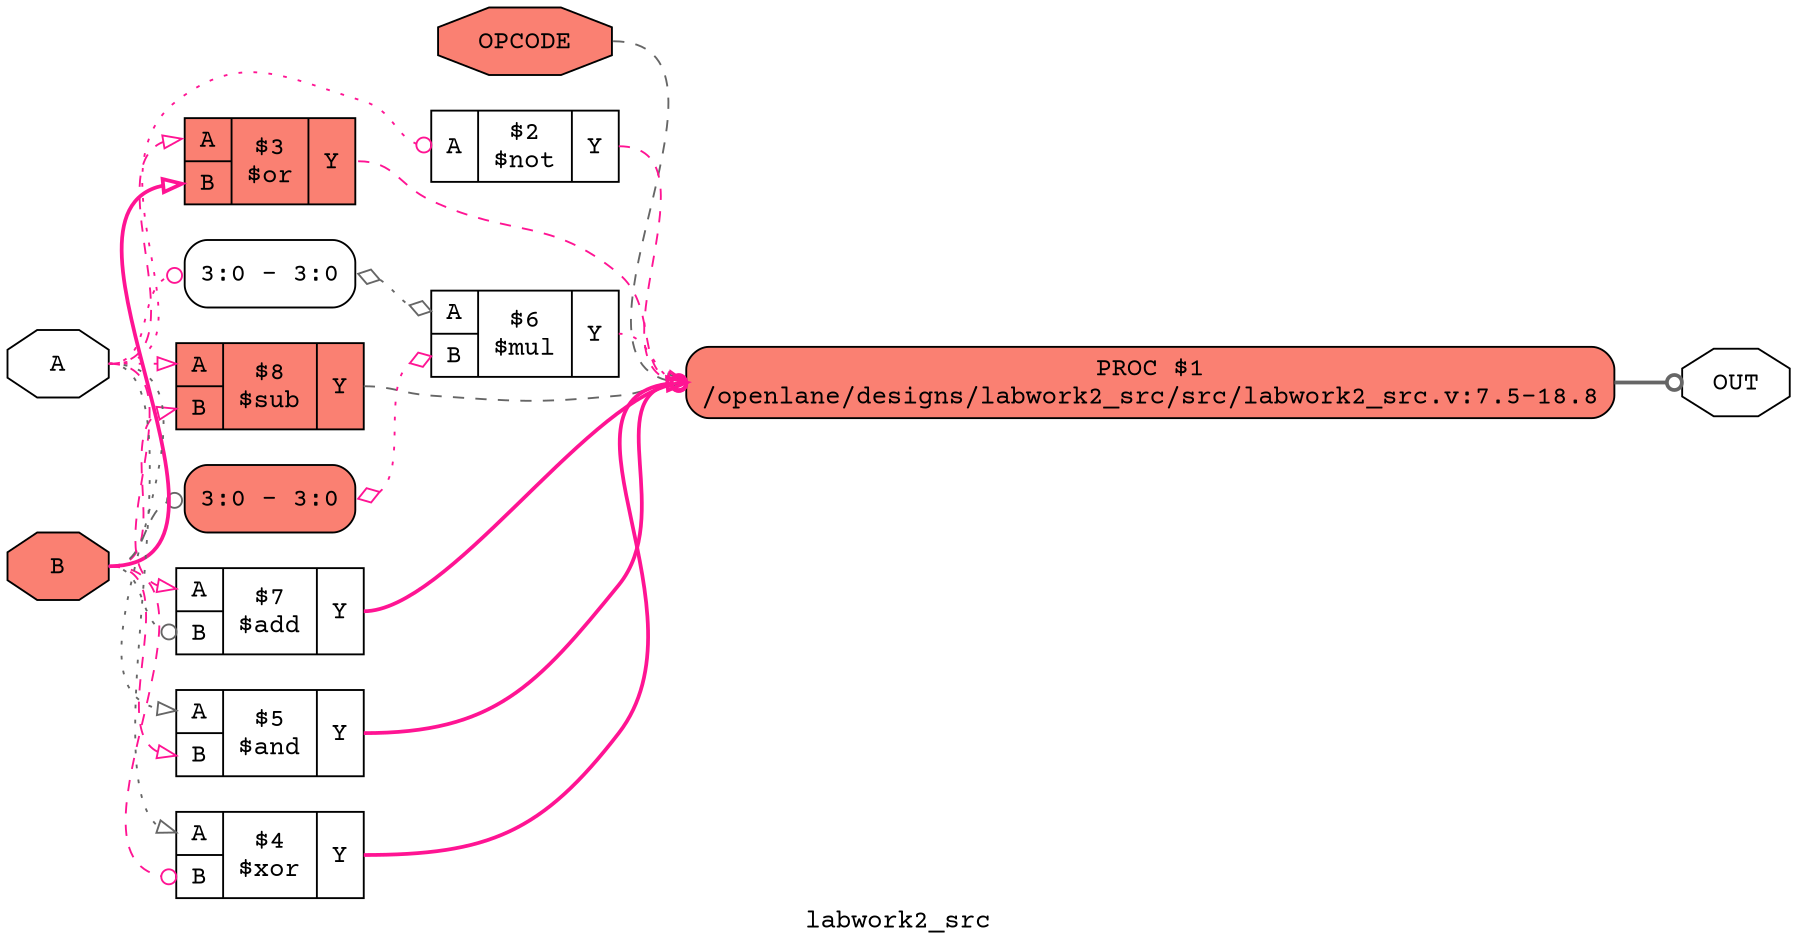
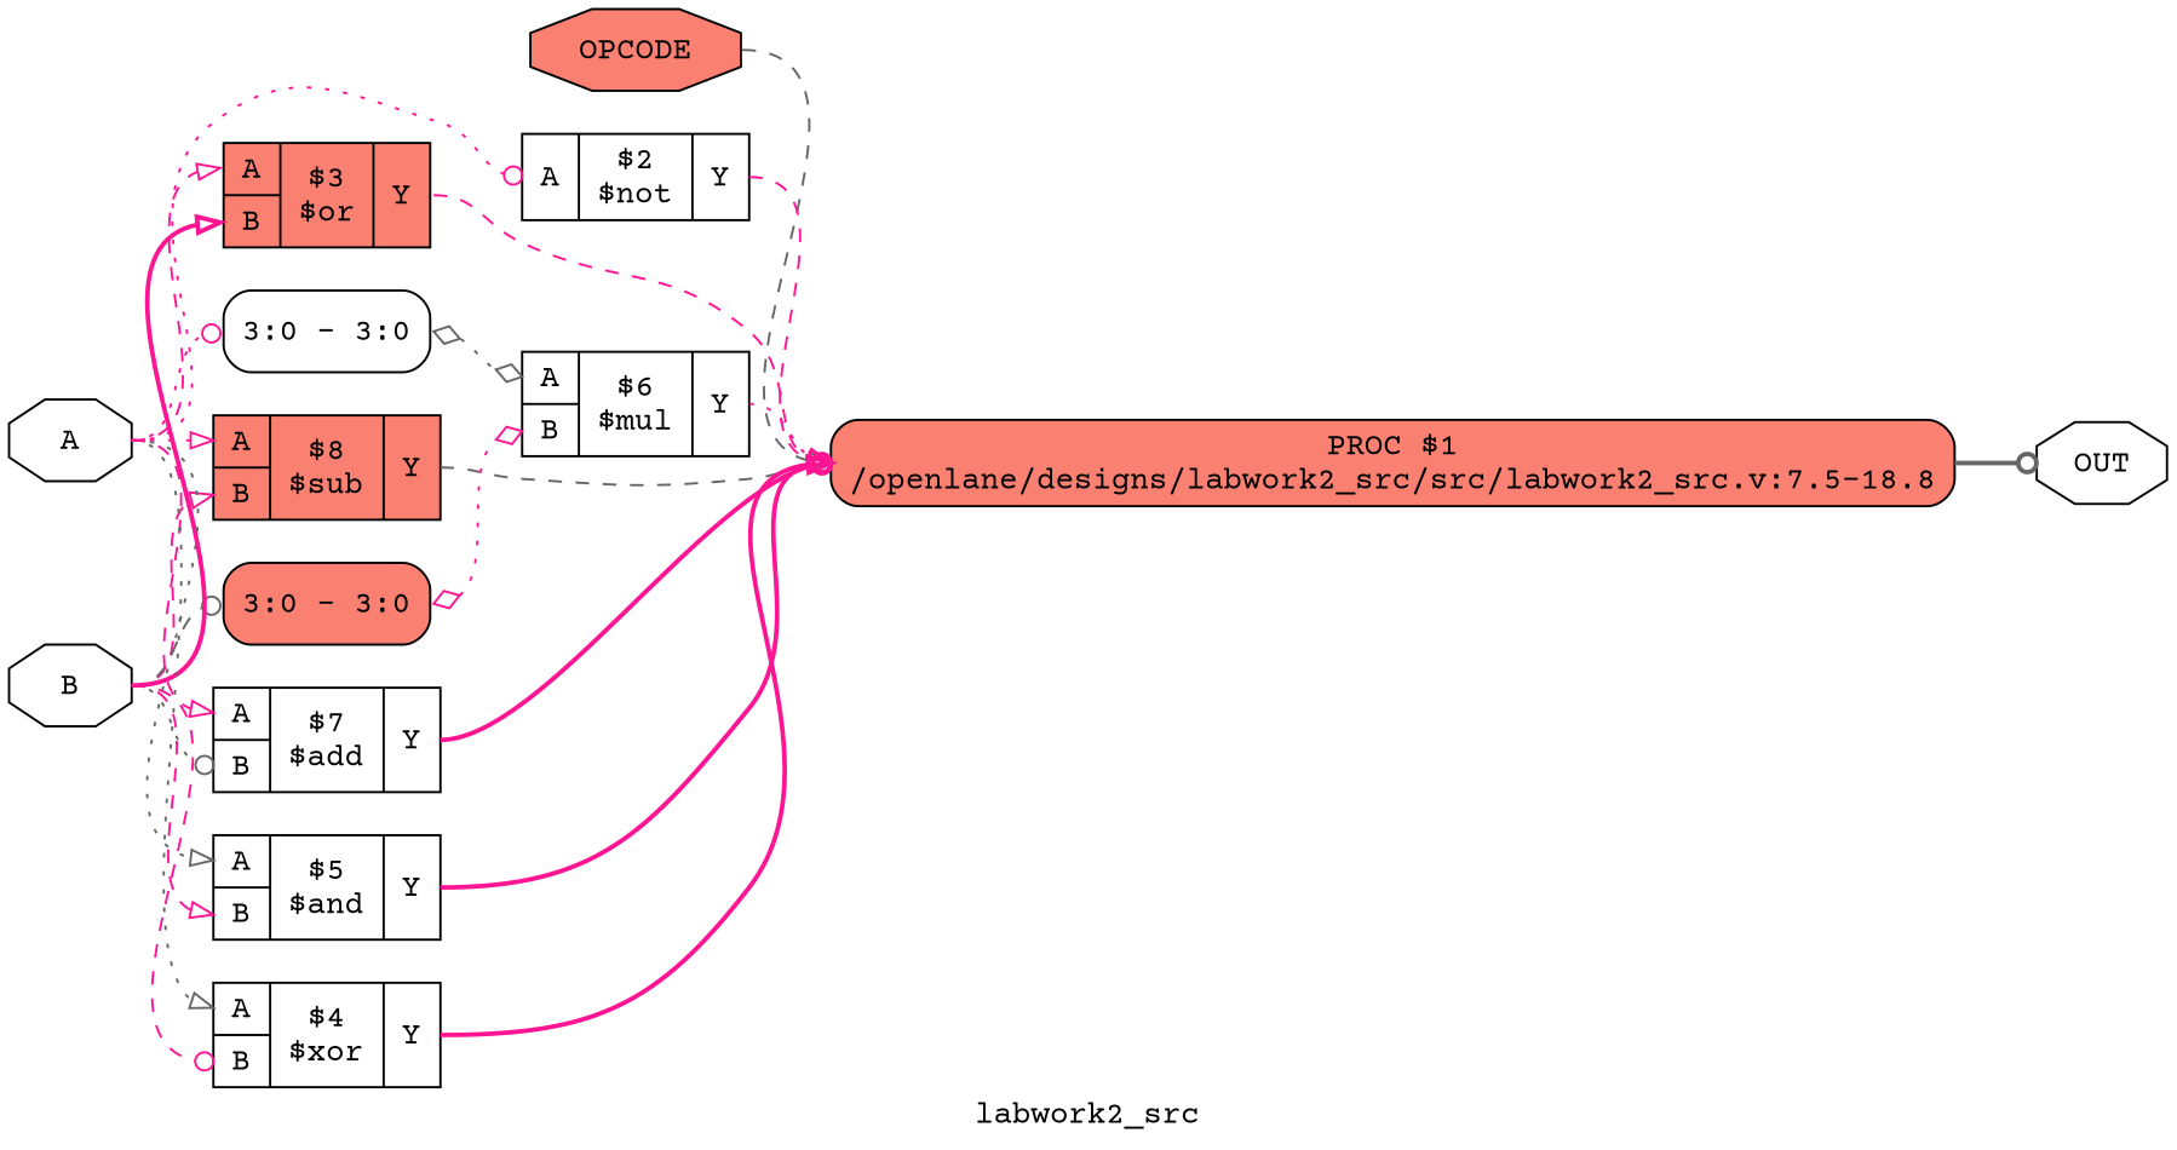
  digraph {
    label=labwork2_src
    rankdir=LR
    remincross=true
    fontname="Courier Prime"
    node [shape=record style=filled fillcolor=white fontname="Courier Prime"]
    edge [color=deeppink fontcolor=black headport=w style=dashed tailport=e arrowhead=onormal fontname="Courier Prime"]
    n1 [color=black fontcolor=black label=OUT shape=octagon]
    n2 [color=black fontcolor=black label=OPCODE shape=octagon fillcolor=salmon]
    n3 [label="PROC $1\n/openlane/designs/labwork2_src/src/labwork2_src.v:7.5-18.8" shape=box style="rounded,filled" fillcolor=salmon]
-   n4 [color=black fontcolor=black label=B shape=octagon fillcolor=salmon]
+   n4 [color=black fontcolor=black label=B shape=octagon]
    n5 [label="{{<p13> A|<p12> B}|$8\n$sub|{<p14> Y}}" fillcolor=salmon]
    n6 [label="{{<p13> A|<p12> B}|$7\n$add|{<p14> Y}}"]
    n7 [color=black fontcolor=black label="<s0> 3:0 - 3:0 " style="rounded,filled" fillcolor=salmon]
    n8 [label="{{<p13> A|<p12> B}|$5\n$and|{<p14> Y}}"]
    n9 [label="{{<p13> A|<p12> B}|$4\n$xor|{<p14> Y}}"]
    n10 [label="{{<p13> A|<p12> B}|$3\n$or|{<p14> Y}}" fillcolor=salmon]
    n11 [color=black fontcolor=black label=A shape=octagon]
    n12 [color=black fontcolor=black label="<s0> 3:0 - 3:0 " style="rounded,filled"]
    n13 [label="{{<p13> A}|$2\n$not|{<p14> Y}}"]
    n14 [label="{{<p13> A|<p12> B}|$6\n$mul|{<p14> Y}}"]
    n2 -> n3 [color=gray40]
    n3 -> n1 [color=gray40 style=bold arrowhead=odot]
    n4 -> n5 [headport="p12:w"]
    n4 -> n6 [color=gray40 headport="p12:w" style=dotted arrowhead=odot]
    n4 -> n7 [color=gray40 headport="s0:w" arrowhead=odot]
    n4 -> n8 [headport="p12:w"]
    n4 -> n9 [headport="p12:w" arrowhead=odot]
    n4 -> n10 [headport="p12:w" style=bold]
    n5 -> n3 [color=gray40 tailport="p14:e"]
    n6 -> n3 [style=bold tailport="p14:e" arrowhead=odot]
    n7 -> n14 [arrowhead=odiamond arrowtail=odiamond dir=both headport="p12:w" style=dotted]
    n8 -> n3 [style=bold tailport="p14:e" arrowhead=odot]
    n9 -> n3 [style=bold tailport="p14:e"]
    n10 -> n3 [tailport="p14:e"]
    n11 -> n5 [headport="p13:w" style=dotted]
    n11 -> n6 [headport="p13:w"]
    n11 -> n8 [color=gray40 headport="p13:w" style=dotted]
    n11 -> n9 [color=gray40 headport="p13:w" style=dotted]
    n11 -> n10 [headport="p13:w"]
    n11 -> n12 [headport="s0:w" style=dotted arrowhead=odot]
    n11 -> n13 [headport="p13:w" style=dotted arrowhead=odot]
    n12 -> n14 [arrowhead=odiamond arrowtail=odiamond color=gray40 dir=both headport="p13:w" style=dotted]
    n13 -> n3 [tailport="p14:e" arrowhead=odot]
    n14 -> n3 [style=dotted tailport="p14:e"]
  }
